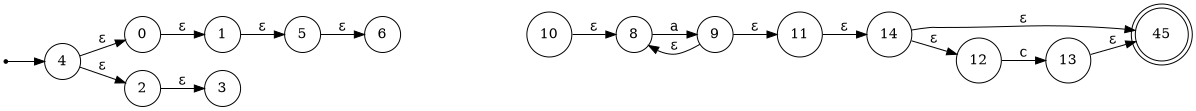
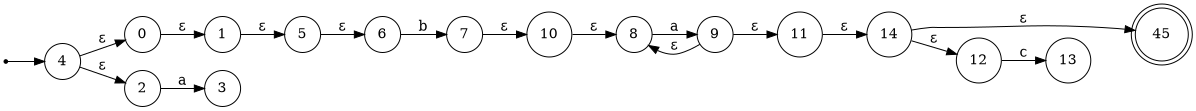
  digraph {
    rankdir=LR
    node [shape=circle]
    Start [shape=point]
    4
    0
    2
    n5 [label=45 shape=doublecircle]
    1
    3
    5
    6
+   7
    10
    8
    9
    11
    14
    12
    13
    Start -> 4
    4 -> 0 [label="ε"]
    4 -> 2 [label="ε"]
    0 -> 1 [label="ε"]
-   2 -> 3 [label="ε"]
+   2 -> 3 [label=a]
    1 -> 5 [label="ε"]
    5 -> 6 [label="ε"]
+   6 -> 7 [label=b]
+   7 -> 10 [label="ε"]
    10 -> 8 [label="ε"]
    8 -> 9 [label=a]
    9 -> 8 [label="ε"]
    9 -> 11 [label="ε"]
    11 -> 14 [label="ε"]
    14 -> n5 [label="ε"]
    14 -> 12 [label="ε"]
    12 -> 13 [label=c]
-   13 -> n5 [label="ε"]
  }
